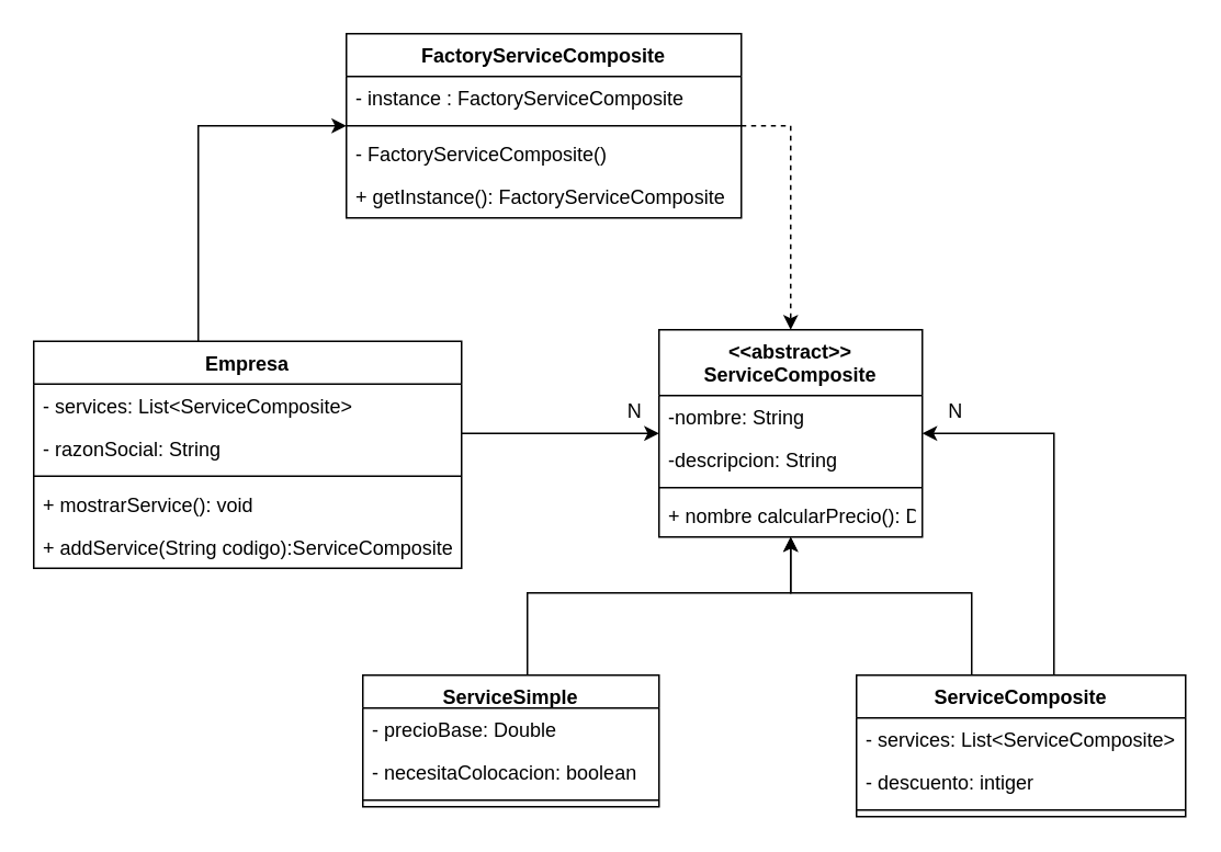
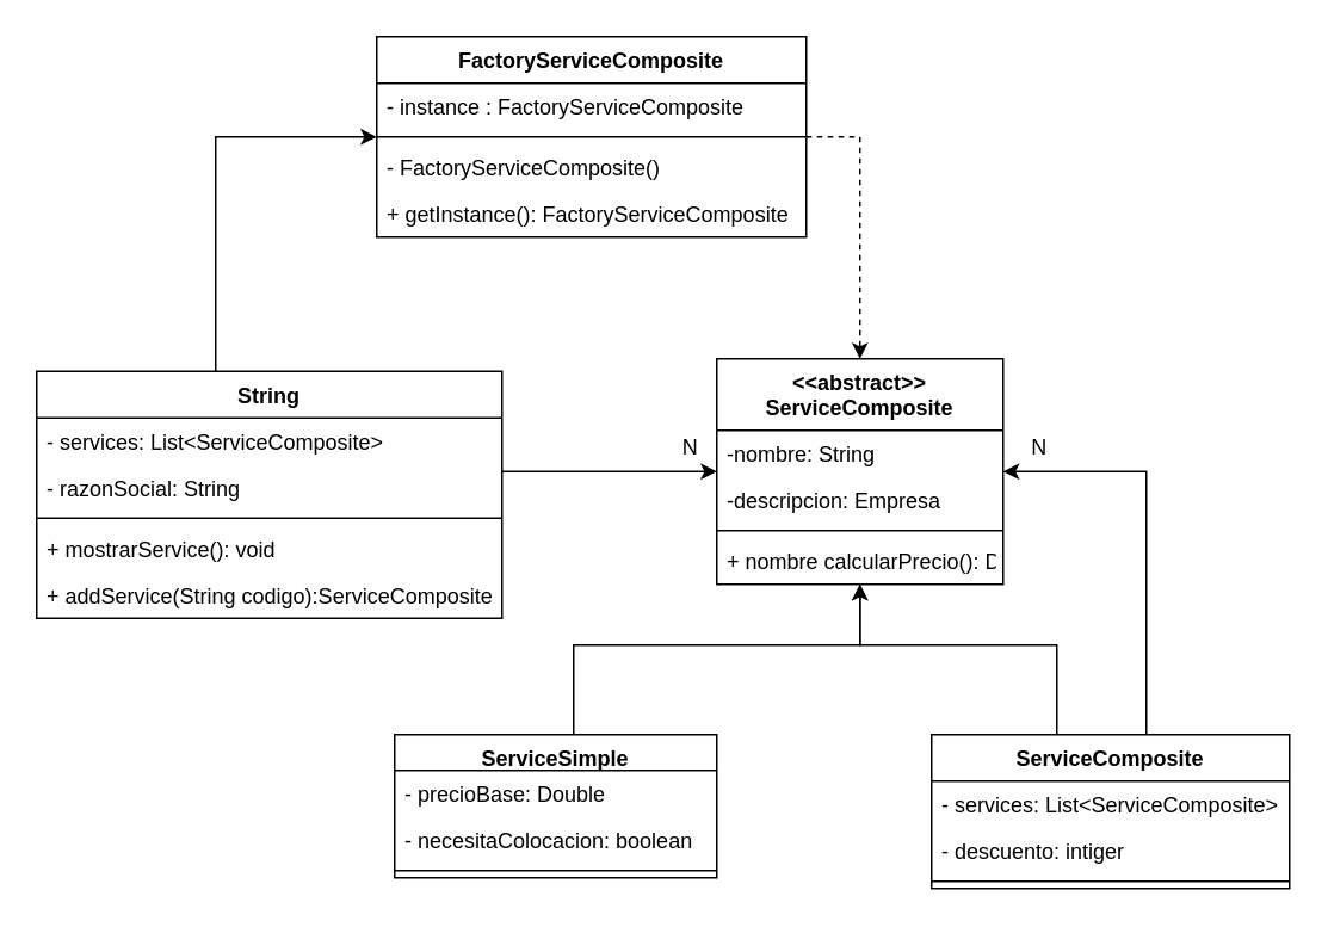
  <mxCell id="0" />
  <mxCell id="1" parent="0" />
  <mxCell id="2" style="edgeStyle=orthogonalEdgeStyle;rounded=0;orthogonalLoop=1;jettySize=auto;html=1;" edge="1" parent="1" source="4" target="21"><mxGeometry relative="1" as="geometry"><Array as="points"><mxPoint x="290" y="263" /><mxPoint x="290" y="263" /></Array></mxGeometry></mxCell>
  <mxCell id="3" style="edgeStyle=orthogonalEdgeStyle;rounded=0;orthogonalLoop=1;jettySize=auto;html=1;dashed=0;" edge="1" parent="1" source="4" target="29"><mxGeometry relative="1" as="geometry"><Array as="points"><mxPoint x="120" y="76" /></Array></mxGeometry></mxCell>
- <mxCell id="4" value="Empresa" style="swimlane;fontStyle=1;align=center;verticalAlign=top;childLayout=stackLayout;horizontal=1;startSize=26;horizontalStack=0;resizeParent=1;resizeParentMax=0;resizeLast=0;collapsible=1;marginBottom=0;" vertex="1" parent="1"><mxGeometry x="20" y="207" width="260" height="138" as="geometry" /></mxCell>
+ <mxCell id="4" value="String" style="swimlane;fontStyle=1;align=center;verticalAlign=top;childLayout=stackLayout;horizontal=1;startSize=26;horizontalStack=0;resizeParent=1;resizeParentMax=0;resizeLast=0;collapsible=1;marginBottom=0;" vertex="1" parent="1"><mxGeometry x="20" y="207" width="260" height="138" as="geometry" /></mxCell>
  <mxCell id="5" value="- services: List&lt;ServiceComposite&gt;" style="text;strokeColor=none;fillColor=none;align=left;verticalAlign=top;spacingLeft=4;spacingRight=4;overflow=hidden;rotatable=0;points=[[0,0.5],[1,0.5]];portConstraint=eastwest;" vertex="1" parent="4"><mxGeometry y="26" width="260" height="26" as="geometry" /></mxCell>
  <mxCell id="6" value="- razonSocial: String" style="text;strokeColor=none;fillColor=none;align=left;verticalAlign=top;spacingLeft=4;spacingRight=4;overflow=hidden;rotatable=0;points=[[0,0.5],[1,0.5]];portConstraint=eastwest;" vertex="1" parent="4"><mxGeometry y="52" width="260" height="26" as="geometry" /></mxCell>
  <mxCell id="7" value="" style="line;strokeWidth=1;fillColor=none;align=left;verticalAlign=middle;spacingTop=-1;spacingLeft=3;spacingRight=3;rotatable=0;labelPosition=right;points=[];portConstraint=eastwest;strokeColor=inherit;" vertex="1" parent="4"><mxGeometry y="78" width="260" height="8" as="geometry" /></mxCell>
  <mxCell id="8" value="+ mostrarService(): void" style="text;strokeColor=none;fillColor=none;align=left;verticalAlign=top;spacingLeft=4;spacingRight=4;overflow=hidden;rotatable=0;points=[[0,0.5],[1,0.5]];portConstraint=eastwest;" vertex="1" parent="4"><mxGeometry y="86" width="260" height="26" as="geometry" /></mxCell>
  <mxCell id="9" value="+ addService(String codigo):ServiceComposite " style="text;strokeColor=none;fillColor=none;align=left;verticalAlign=top;spacingLeft=4;spacingRight=4;overflow=hidden;rotatable=0;points=[[0,0.5],[1,0.5]];portConstraint=eastwest;" vertex="1" parent="4"><mxGeometry y="112" width="260" height="26" as="geometry" /></mxCell>
  <mxCell id="10" style="edgeStyle=orthogonalEdgeStyle;rounded=0;orthogonalLoop=1;jettySize=auto;html=1;" edge="1" parent="1" source="11" target="21"><mxGeometry relative="1" as="geometry"><Array as="points"><mxPoint x="320" y="360" /><mxPoint x="480" y="360" /></Array></mxGeometry></mxCell>
  <mxCell id="11" value="ServiceSimple" style="swimlane;fontStyle=1;align=center;verticalAlign=top;childLayout=stackLayout;horizontal=1;startSize=20;horizontalStack=0;resizeParent=1;resizeParentMax=0;resizeLast=0;collapsible=1;marginBottom=0;" vertex="1" parent="1"><mxGeometry x="220" y="410" width="180" height="80" as="geometry" /></mxCell>
  <mxCell id="12" value="- precioBase: Double" style="text;strokeColor=none;fillColor=none;align=left;verticalAlign=top;spacingLeft=4;spacingRight=4;overflow=hidden;rotatable=0;points=[[0,0.5],[1,0.5]];portConstraint=eastwest;" vertex="1" parent="11"><mxGeometry y="20" width="180" height="26" as="geometry" /></mxCell>
  <mxCell id="13" value="- necesitaColocacion: boolean" style="text;strokeColor=none;fillColor=none;align=left;verticalAlign=top;spacingLeft=4;spacingRight=4;overflow=hidden;rotatable=0;points=[[0,0.5],[1,0.5]];portConstraint=eastwest;" vertex="1" parent="11"><mxGeometry y="46" width="180" height="26" as="geometry" /></mxCell>
  <mxCell id="14" value="" style="line;strokeWidth=1;fillColor=none;align=left;verticalAlign=middle;spacingTop=-1;spacingLeft=3;spacingRight=3;rotatable=0;labelPosition=right;points=[];portConstraint=eastwest;strokeColor=inherit;" vertex="1" parent="11"><mxGeometry y="72" width="180" height="8" as="geometry" /></mxCell>
  <mxCell id="15" style="edgeStyle=orthogonalEdgeStyle;rounded=0;orthogonalLoop=1;jettySize=auto;html=1;" edge="1" parent="1" source="17" target="21"><mxGeometry relative="1" as="geometry"><Array as="points"><mxPoint x="590" y="360" /><mxPoint x="480" y="360" /></Array></mxGeometry></mxCell>
  <mxCell id="16" style="edgeStyle=orthogonalEdgeStyle;rounded=0;orthogonalLoop=1;jettySize=auto;html=1;" edge="1" parent="1" source="17" target="21"><mxGeometry relative="1" as="geometry"><Array as="points"><mxPoint x="640" y="263" /></Array></mxGeometry></mxCell>
  <mxCell id="17" value="ServiceComposite" style="swimlane;fontStyle=1;align=center;verticalAlign=top;childLayout=stackLayout;horizontal=1;startSize=26;horizontalStack=0;resizeParent=1;resizeParentMax=0;resizeLast=0;collapsible=1;marginBottom=0;" vertex="1" parent="1"><mxGeometry x="520" y="410" width="200" height="86" as="geometry" /></mxCell>
  <mxCell id="18" value="- services: List&lt;ServiceComposite&gt;" style="text;strokeColor=none;fillColor=none;align=left;verticalAlign=top;spacingLeft=4;spacingRight=4;overflow=hidden;rotatable=0;points=[[0,0.5],[1,0.5]];portConstraint=eastwest;" vertex="1" parent="17"><mxGeometry y="26" width="200" height="26" as="geometry" /></mxCell>
  <mxCell id="19" value="- descuento: intiger" style="text;strokeColor=none;fillColor=none;align=left;verticalAlign=top;spacingLeft=4;spacingRight=4;overflow=hidden;rotatable=0;points=[[0,0.5],[1,0.5]];portConstraint=eastwest;" vertex="1" parent="17"><mxGeometry y="52" width="200" height="26" as="geometry" /></mxCell>
  <mxCell id="20" value="" style="line;strokeWidth=1;fillColor=none;align=left;verticalAlign=middle;spacingTop=-1;spacingLeft=3;spacingRight=3;rotatable=0;labelPosition=right;points=[];portConstraint=eastwest;strokeColor=inherit;" vertex="1" parent="17"><mxGeometry y="78" width="200" height="8" as="geometry" /></mxCell>
  <mxCell id="21" value="&lt;&lt;abstract&gt;&gt;&#10;ServiceComposite" style="swimlane;fontStyle=1;align=center;verticalAlign=top;childLayout=stackLayout;horizontal=1;startSize=40;horizontalStack=0;resizeParent=1;resizeParentMax=0;resizeLast=0;collapsible=1;marginBottom=0;" vertex="1" parent="1"><mxGeometry x="400" y="200" width="160" height="126" as="geometry" /></mxCell>
  <mxCell id="22" value="-nombre: String" style="text;strokeColor=none;fillColor=none;align=left;verticalAlign=top;spacingLeft=4;spacingRight=4;overflow=hidden;rotatable=0;points=[[0,0.5],[1,0.5]];portConstraint=eastwest;" vertex="1" parent="21"><mxGeometry y="40" width="160" height="26" as="geometry" /></mxCell>
- <mxCell id="23" value="-descripcion: String" style="text;strokeColor=none;fillColor=none;align=left;verticalAlign=top;spacingLeft=4;spacingRight=4;overflow=hidden;rotatable=0;points=[[0,0.5],[1,0.5]];portConstraint=eastwest;" vertex="1" parent="21"><mxGeometry y="66" width="160" height="26" as="geometry" /></mxCell>
+ <mxCell id="23" value="-descripcion: Empresa" style="text;strokeColor=none;fillColor=none;align=left;verticalAlign=top;spacingLeft=4;spacingRight=4;overflow=hidden;rotatable=0;points=[[0,0.5],[1,0.5]];portConstraint=eastwest;" vertex="1" parent="21"><mxGeometry y="66" width="160" height="26" as="geometry" /></mxCell>
  <mxCell id="24" value="" style="line;strokeWidth=1;fillColor=none;align=left;verticalAlign=middle;spacingTop=-1;spacingLeft=3;spacingRight=3;rotatable=0;labelPosition=right;points=[];portConstraint=eastwest;strokeColor=inherit;" vertex="1" parent="21"><mxGeometry y="92" width="160" height="8" as="geometry" /></mxCell>
  <mxCell id="25" value="+ nombre calcularPrecio(): Double" style="text;strokeColor=none;fillColor=none;align=left;verticalAlign=top;spacingLeft=4;spacingRight=4;overflow=hidden;rotatable=0;points=[[0,0.5],[1,0.5]];portConstraint=eastwest;" vertex="1" parent="21"><mxGeometry y="100" width="160" height="26" as="geometry" /></mxCell>
  <mxCell id="26" value="N" style="text;html=1;align=center;verticalAlign=middle;resizable=0;points=[];autosize=1;strokeColor=none;fillColor=none;" vertex="1" parent="1"><mxGeometry x="565" y="235" width="30" height="30" as="geometry" /></mxCell>
  <mxCell id="27" value="N" style="text;html=1;align=center;verticalAlign=middle;resizable=0;points=[];autosize=1;strokeColor=none;fillColor=none;" vertex="1" parent="1"><mxGeometry x="370" y="235" width="30" height="30" as="geometry" /></mxCell>
  <mxCell id="28" style="edgeStyle=orthogonalEdgeStyle;rounded=0;orthogonalLoop=1;jettySize=auto;html=1;dashed=1;" edge="1" parent="1" source="29" target="21"><mxGeometry relative="1" as="geometry"><Array as="points"><mxPoint x="480" y="76" /></Array></mxGeometry></mxCell>
  <mxCell id="29" value="FactoryServiceComposite" style="swimlane;fontStyle=1;align=center;verticalAlign=top;childLayout=stackLayout;horizontal=1;startSize=26;horizontalStack=0;resizeParent=1;resizeParentMax=0;resizeLast=0;collapsible=1;marginBottom=0;" vertex="1" parent="1"><mxGeometry x="210" y="20" width="240" height="112" as="geometry" /></mxCell>
  <mxCell id="30" value="- instance : FactoryServiceComposite" style="text;strokeColor=none;fillColor=none;align=left;verticalAlign=top;spacingLeft=4;spacingRight=4;overflow=hidden;rotatable=0;points=[[0,0.5],[1,0.5]];portConstraint=eastwest;" vertex="1" parent="29"><mxGeometry y="26" width="240" height="26" as="geometry" /></mxCell>
  <mxCell id="31" value="" style="line;strokeWidth=1;fillColor=none;align=left;verticalAlign=middle;spacingTop=-1;spacingLeft=3;spacingRight=3;rotatable=0;labelPosition=right;points=[];portConstraint=eastwest;strokeColor=inherit;" vertex="1" parent="29"><mxGeometry y="52" width="240" height="8" as="geometry" /></mxCell>
  <mxCell id="32" value="- FactoryServiceComposite()" style="text;strokeColor=none;fillColor=none;align=left;verticalAlign=top;spacingLeft=4;spacingRight=4;overflow=hidden;rotatable=0;points=[[0,0.5],[1,0.5]];portConstraint=eastwest;" vertex="1" parent="29"><mxGeometry y="60" width="240" height="26" as="geometry" /></mxCell>
  <mxCell id="33" value="+ getInstance(): FactoryServiceComposite" style="text;strokeColor=none;fillColor=none;align=left;verticalAlign=top;spacingLeft=4;spacingRight=4;overflow=hidden;rotatable=0;points=[[0,0.5],[1,0.5]];portConstraint=eastwest;" vertex="1" parent="29"><mxGeometry y="86" width="240" height="26" as="geometry" /></mxCell>
